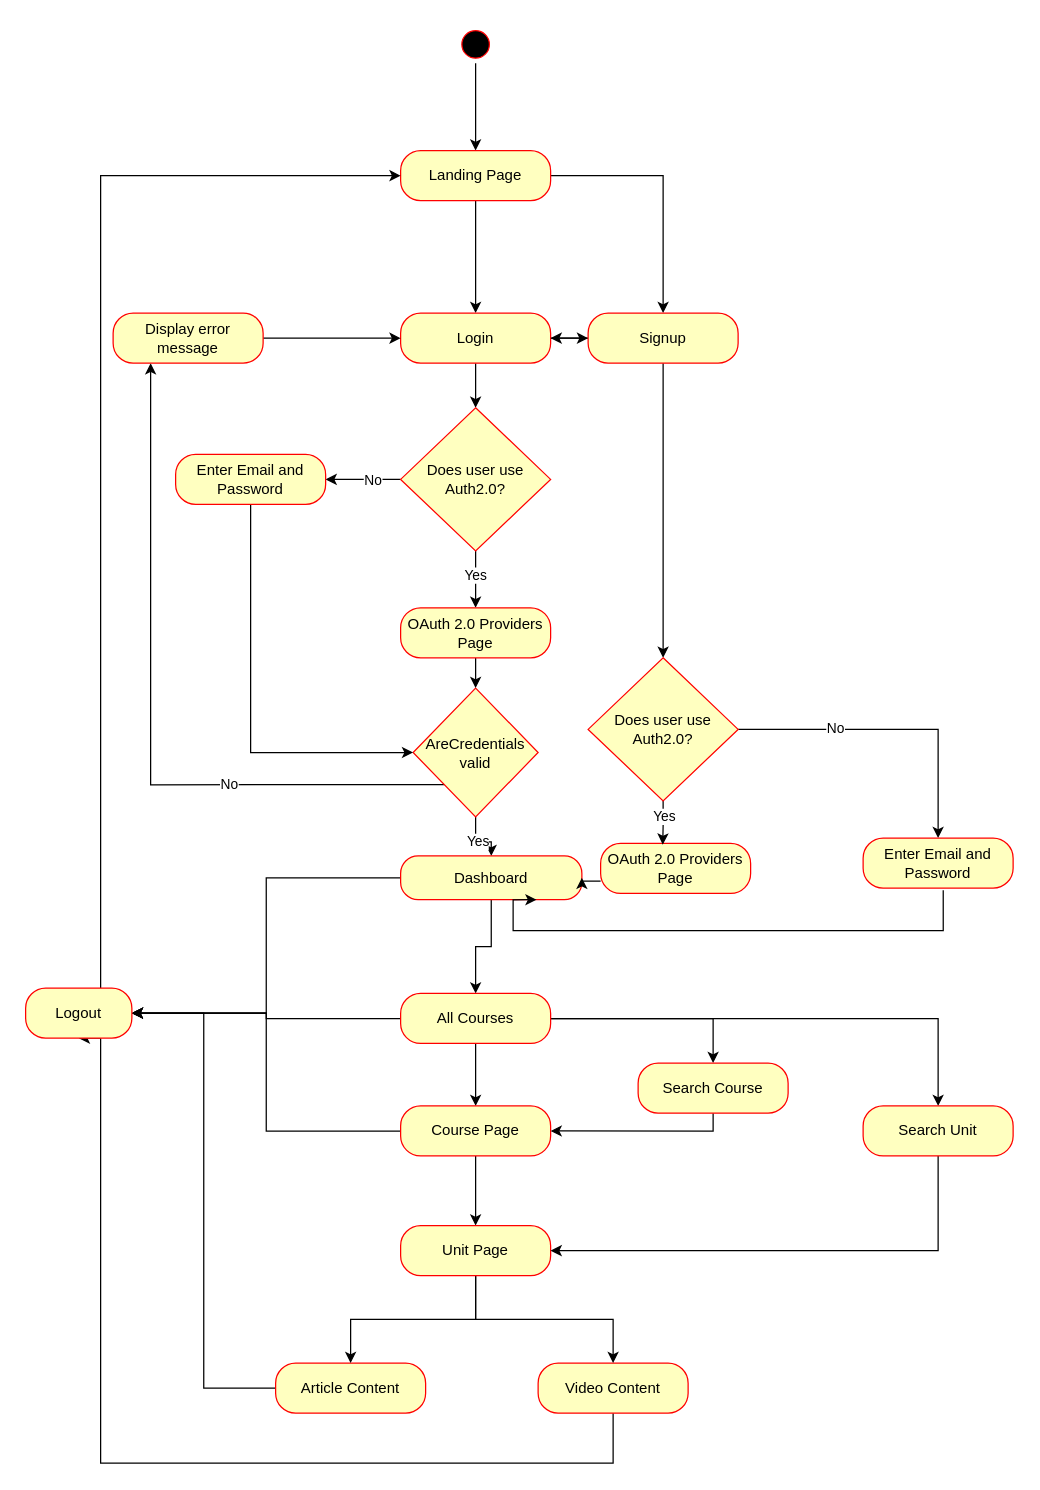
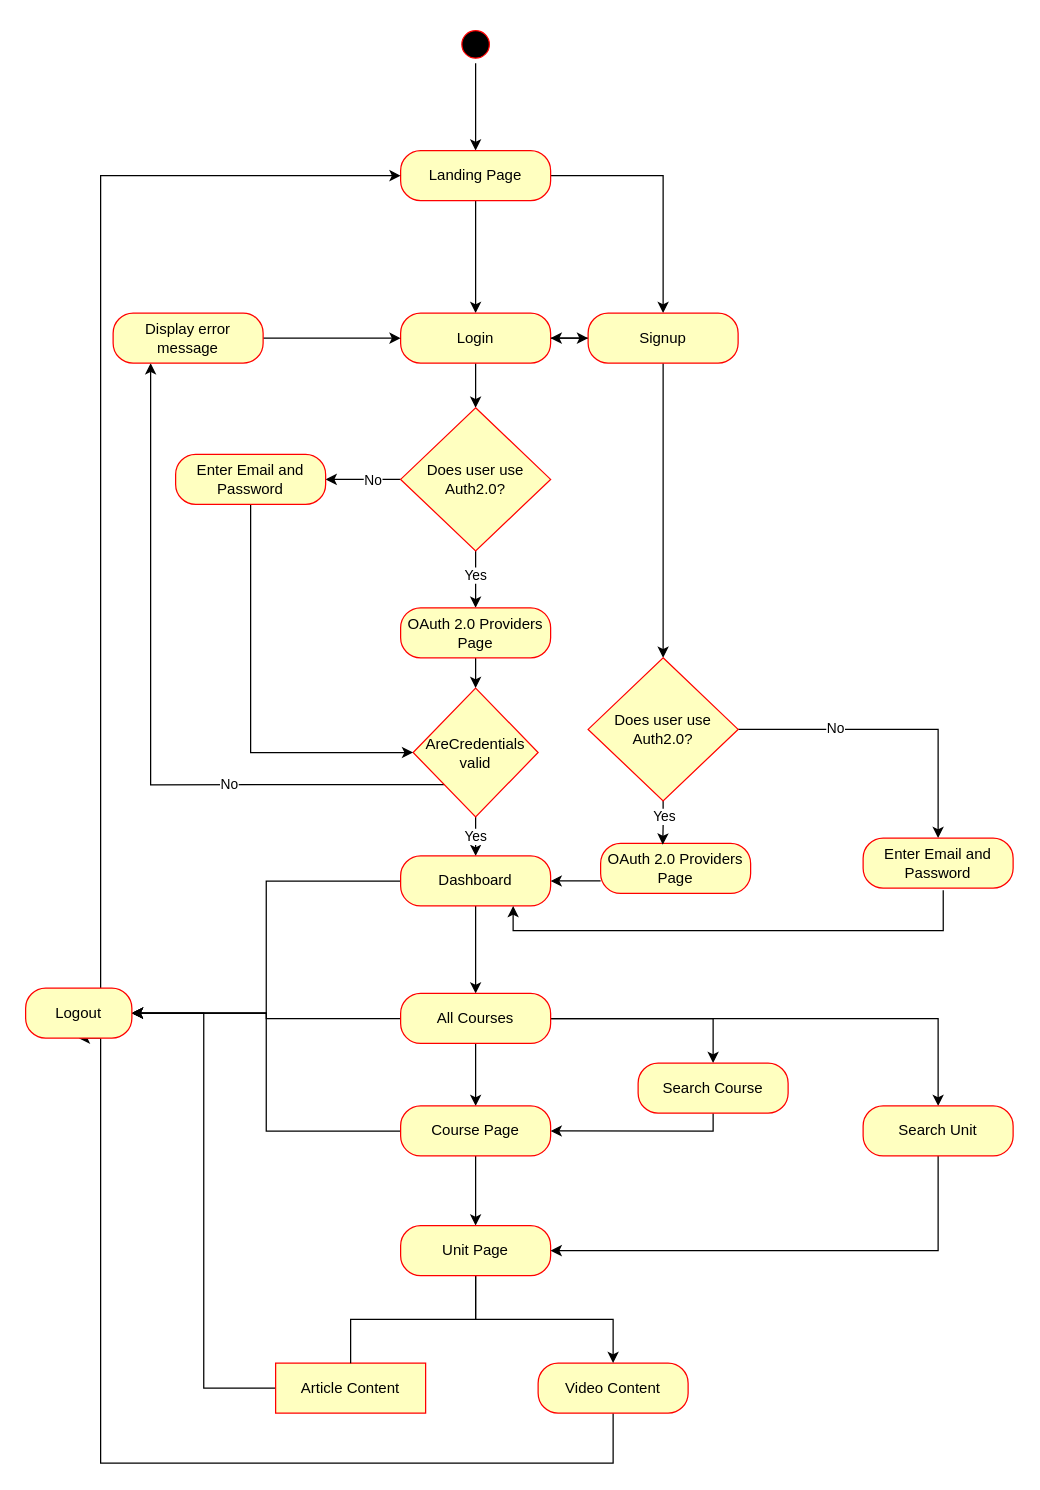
  <mxCell id="0" />
  <mxCell id="1" parent="0" />
  <mxCell id="2" style="edgeStyle=orthogonalEdgeStyle;rounded=0;orthogonalLoop=1;jettySize=auto;html=1;entryX=0.5;entryY=0;entryDx=0;entryDy=0;" parent="1" source="3" target="6" edge="1"><mxGeometry relative="1" as="geometry" /></mxCell>
  <mxCell id="3" value="" style="ellipse;html=1;shape=startState;fillColor=#000000;strokeColor=#ff0000;" parent="1" vertex="1"><mxGeometry x="365" y="20" width="30" height="30" as="geometry" /></mxCell>
  <mxCell id="4" style="edgeStyle=orthogonalEdgeStyle;rounded=0;orthogonalLoop=1;jettySize=auto;html=1;entryX=0.5;entryY=0;entryDx=0;entryDy=0;" parent="1" source="6" target="9" edge="1"><mxGeometry relative="1" as="geometry" /></mxCell>
  <mxCell id="5" style="edgeStyle=orthogonalEdgeStyle;rounded=0;orthogonalLoop=1;jettySize=auto;html=1;entryX=0.5;entryY=0;entryDx=0;entryDy=0;" parent="1" source="6" target="12" edge="1"><mxGeometry relative="1" as="geometry" /></mxCell>
  <mxCell id="6" value="Landing Page" style="rounded=1;whiteSpace=wrap;html=1;arcSize=40;fontColor=#000000;fillColor=#ffffc0;strokeColor=#ff0000;" parent="1" vertex="1"><mxGeometry x="320" y="120" width="120" height="40" as="geometry" /></mxCell>
  <mxCell id="7" style="edgeStyle=orthogonalEdgeStyle;rounded=0;orthogonalLoop=1;jettySize=auto;html=1;" parent="1" source="9" edge="1"><mxGeometry relative="1" as="geometry"><mxPoint x="470" y="270" as="targetPoint" /></mxGeometry></mxCell>
  <mxCell id="8" style="edgeStyle=orthogonalEdgeStyle;rounded=0;orthogonalLoop=1;jettySize=auto;html=1;entryX=0.5;entryY=0;entryDx=0;entryDy=0;" parent="1" source="9" target="47" edge="1"><mxGeometry relative="1" as="geometry" /></mxCell>
  <mxCell id="9" value="Login" style="rounded=1;whiteSpace=wrap;html=1;arcSize=40;fontColor=#000000;fillColor=#ffffc0;strokeColor=#ff0000;" parent="1" vertex="1"><mxGeometry x="320" y="250" width="120" height="40" as="geometry" /></mxCell>
  <mxCell id="10" style="edgeStyle=orthogonalEdgeStyle;rounded=0;orthogonalLoop=1;jettySize=auto;html=1;" parent="1" source="12" target="9" edge="1"><mxGeometry relative="1" as="geometry" /></mxCell>
  <mxCell id="11" value="" style="edgeStyle=orthogonalEdgeStyle;rounded=0;orthogonalLoop=1;jettySize=auto;html=1;" parent="1" source="12" target="40" edge="1"><mxGeometry relative="1" as="geometry" /></mxCell>
  <mxCell id="12" value="Signup" style="rounded=1;whiteSpace=wrap;html=1;arcSize=40;fontColor=#000000;fillColor=#ffffc0;strokeColor=#ff0000;" parent="1" vertex="1"><mxGeometry x="470" y="250" width="120" height="40" as="geometry" /></mxCell>
  <mxCell id="13" value="Yes" style="edgeStyle=orthogonalEdgeStyle;rounded=0;orthogonalLoop=1;jettySize=auto;html=1;entryX=0.5;entryY=0;entryDx=0;entryDy=0;" parent="1" source="16" target="19" edge="1"><mxGeometry relative="1" as="geometry" /></mxCell>
  <mxCell id="14" style="edgeStyle=orthogonalEdgeStyle;rounded=0;orthogonalLoop=1;jettySize=auto;html=1;exitX=0;exitY=1;exitDx=0;exitDy=0;" parent="1" source="16" target="21" edge="1"><mxGeometry relative="1" as="geometry"><Array as="points"><mxPoint x="120" y="627" /></Array></mxGeometry></mxCell>
  <mxCell id="15" value="No" style="edgeLabel;html=1;align=center;verticalAlign=middle;resizable=0;points=[];" parent="14" vertex="1" connectable="0"><mxGeometry x="-0.399" y="-1" relative="1" as="geometry"><mxPoint as="offset" /></mxGeometry></mxCell>
  <mxCell id="16" value="AreCredentials valid" style="rhombus;whiteSpace=wrap;html=1;fontColor=#000000;fillColor=#ffffc0;strokeColor=#ff0000;" parent="1" vertex="1"><mxGeometry x="330" y="550" width="100" height="103" as="geometry" /></mxCell>
  <mxCell id="17" style="edgeStyle=orthogonalEdgeStyle;rounded=0;orthogonalLoop=1;jettySize=auto;html=1;entryX=0.5;entryY=0;entryDx=0;entryDy=0;" parent="1" source="19" target="26" edge="1"><mxGeometry relative="1" as="geometry" /></mxCell>
  <mxCell id="18" style="edgeStyle=orthogonalEdgeStyle;rounded=0;orthogonalLoop=1;jettySize=auto;html=1;entryX=1;entryY=0.5;entryDx=0;entryDy=0;" parent="1" source="19" target="53" edge="1"><mxGeometry relative="1" as="geometry" /></mxCell>
- <mxCell id="19" value="Dashboard" style="rounded=1;whiteSpace=wrap;html=1;arcSize=40;fontColor=#000000;fillColor=#ffffc0;strokeColor=#ff0000;" parent="1" vertex="1"><mxGeometry x="320" y="684.25" width="145" height="35" as="geometry" /></mxCell>
+ <mxCell id="19" value="Dashboard" style="rounded=1;whiteSpace=wrap;html=1;arcSize=40;fontColor=#000000;fillColor=#ffffc0;strokeColor=#ff0000;" parent="1" vertex="1"><mxGeometry x="320" y="684.25" width="120" height="40" as="geometry" /></mxCell>
  <mxCell id="20" style="edgeStyle=orthogonalEdgeStyle;rounded=0;orthogonalLoop=1;jettySize=auto;html=1;entryX=0;entryY=0.5;entryDx=0;entryDy=0;" parent="1" source="21" target="9" edge="1"><mxGeometry relative="1" as="geometry"><Array as="points"><mxPoint x="200" y="270" /></Array></mxGeometry></mxCell>
  <mxCell id="21" value="Display error message" style="rounded=1;whiteSpace=wrap;html=1;arcSize=40;fontColor=#000000;fillColor=#ffffc0;strokeColor=#ff0000;" parent="1" vertex="1"><mxGeometry x="90" y="250" width="120" height="40" as="geometry" /></mxCell>
  <mxCell id="22" style="edgeStyle=orthogonalEdgeStyle;rounded=0;orthogonalLoop=1;jettySize=auto;html=1;entryX=0.5;entryY=0;entryDx=0;entryDy=0;" parent="1" source="26" target="29" edge="1"><mxGeometry relative="1" as="geometry" /></mxCell>
  <mxCell id="23" style="edgeStyle=orthogonalEdgeStyle;rounded=0;orthogonalLoop=1;jettySize=auto;html=1;entryX=1;entryY=0.5;entryDx=0;entryDy=0;" parent="1" source="26" target="53" edge="1"><mxGeometry relative="1" as="geometry" /></mxCell>
  <mxCell id="24" style="edgeStyle=orthogonalEdgeStyle;rounded=0;orthogonalLoop=1;jettySize=auto;html=1;entryX=0.5;entryY=0;entryDx=0;entryDy=0;" edge="1" parent="1" source="26" target="58"><mxGeometry relative="1" as="geometry" /></mxCell>
  <mxCell id="25" style="edgeStyle=orthogonalEdgeStyle;rounded=0;orthogonalLoop=1;jettySize=auto;html=1;entryX=0.5;entryY=0;entryDx=0;entryDy=0;" edge="1" parent="1" source="26" target="60"><mxGeometry relative="1" as="geometry" /></mxCell>
  <mxCell id="26" value="All Courses" style="rounded=1;whiteSpace=wrap;html=1;arcSize=40;fontColor=#000000;fillColor=#ffffc0;strokeColor=#ff0000;" parent="1" vertex="1"><mxGeometry x="320" y="794.25" width="120" height="40" as="geometry" /></mxCell>
  <mxCell id="27" style="edgeStyle=orthogonalEdgeStyle;rounded=0;orthogonalLoop=1;jettySize=auto;html=1;entryX=1;entryY=0.5;entryDx=0;entryDy=0;" parent="1" source="29" target="53" edge="1"><mxGeometry relative="1" as="geometry" /></mxCell>
  <mxCell id="28" style="edgeStyle=orthogonalEdgeStyle;rounded=0;orthogonalLoop=1;jettySize=auto;html=1;" edge="1" parent="1" source="29" target="56"><mxGeometry relative="1" as="geometry" /></mxCell>
  <mxCell id="29" value="Course Page" style="rounded=1;whiteSpace=wrap;html=1;arcSize=40;fontColor=#000000;fillColor=#ffffc0;strokeColor=#ff0000;" parent="1" vertex="1"><mxGeometry x="320" y="884.25" width="120" height="40" as="geometry" /></mxCell>
  <mxCell id="30" style="edgeStyle=orthogonalEdgeStyle;rounded=0;orthogonalLoop=1;jettySize=auto;html=1;entryX=1;entryY=0.5;entryDx=0;entryDy=0;" parent="1" source="31" target="53" edge="1"><mxGeometry relative="1" as="geometry" /></mxCell>
- <mxCell id="31" value="Article Content" style="rounded=1;whiteSpace=wrap;html=1;arcSize=40;fontColor=#000000;fillColor=#ffffc0;strokeColor=#ff0000;" parent="1" vertex="1"><mxGeometry x="220" y="1090" width="120" height="40" as="geometry" /></mxCell>
+ <mxCell id="31" value="Article Content" style="whiteSpace=wrap;html=1;arcSize=40;fontColor=#000000;fillColor=#ffffc0;strokeColor=#ff0000;rounded=0;" parent="1" vertex="1"><mxGeometry x="220" y="1090" width="120" height="40" as="geometry" /></mxCell>
  <mxCell id="32" style="edgeStyle=orthogonalEdgeStyle;rounded=0;orthogonalLoop=1;jettySize=auto;html=1;entryX=0.5;entryY=1;entryDx=0;entryDy=0;" edge="1" parent="1" source="33" target="53"><mxGeometry relative="1" as="geometry"><Array as="points"><mxPoint x="490" y="1170" /><mxPoint x="80" y="1170" /></Array></mxGeometry></mxCell>
  <mxCell id="33" value="Video Content" style="rounded=1;whiteSpace=wrap;html=1;arcSize=40;fontColor=#000000;fillColor=#ffffc0;strokeColor=#ff0000;" parent="1" vertex="1"><mxGeometry x="430" y="1090" width="120" height="40" as="geometry" /></mxCell>
  <mxCell id="34" style="edgeStyle=orthogonalEdgeStyle;rounded=0;orthogonalLoop=1;jettySize=auto;html=1;entryX=1;entryY=0.5;entryDx=0;entryDy=0;" parent="1" source="35" target="19" edge="1"><mxGeometry relative="1" as="geometry"><Array as="points"><mxPoint x="510" y="704.25" /><mxPoint x="510" y="704.25" /></Array></mxGeometry></mxCell>
  <mxCell id="35" value="OAuth 2.0 Providers Page" style="rounded=1;whiteSpace=wrap;html=1;arcSize=40;fontColor=#000000;fillColor=#ffffc0;strokeColor=#ff0000;" parent="1" vertex="1"><mxGeometry x="480" y="674.25" width="120" height="40" as="geometry" /></mxCell>
  <mxCell id="36" style="edgeStyle=orthogonalEdgeStyle;rounded=0;orthogonalLoop=1;jettySize=auto;html=1;exitX=1;exitY=0.5;exitDx=0;exitDy=0;entryX=0.5;entryY=0;entryDx=0;entryDy=0;" parent="1" source="40" target="42" edge="1"><mxGeometry relative="1" as="geometry"><mxPoint x="740" y="674.25" as="targetPoint" /></mxGeometry></mxCell>
  <mxCell id="37" value="No" style="edgeLabel;html=1;align=center;verticalAlign=middle;resizable=0;points=[];" parent="36" vertex="1" connectable="0"><mxGeometry x="-0.375" y="2" relative="1" as="geometry"><mxPoint as="offset" /></mxGeometry></mxCell>
  <mxCell id="38" style="edgeStyle=orthogonalEdgeStyle;rounded=0;orthogonalLoop=1;jettySize=auto;html=1;entryX=0.414;entryY=0.024;entryDx=0;entryDy=0;entryPerimeter=0;" parent="1" source="40" target="35" edge="1"><mxGeometry relative="1" as="geometry"><mxPoint x="530" y="670" as="targetPoint" /></mxGeometry></mxCell>
  <mxCell id="39" value="Yes" style="edgeLabel;html=1;align=center;verticalAlign=middle;resizable=0;points=[];" parent="38" vertex="1" connectable="0"><mxGeometry x="-0.805" y="-2" relative="1" as="geometry"><mxPoint x="2" y="9" as="offset" /></mxGeometry></mxCell>
  <mxCell id="40" value="Does user use Auth2.0?" style="rhombus;whiteSpace=wrap;html=1;fontColor=#000000;fillColor=#ffffc0;strokeColor=#ff0000;" parent="1" vertex="1"><mxGeometry x="470" y="525.75" width="120" height="114.5" as="geometry" /></mxCell>
  <mxCell id="41" style="edgeStyle=orthogonalEdgeStyle;rounded=0;orthogonalLoop=1;jettySize=auto;html=1;entryX=0.75;entryY=1;entryDx=0;entryDy=0;exitX=0.534;exitY=1.041;exitDx=0;exitDy=0;exitPerimeter=0;" parent="1" source="42" target="19" edge="1"><mxGeometry relative="1" as="geometry"><mxPoint x="740" y="714.25" as="sourcePoint" /><Array as="points"><mxPoint x="754" y="744" /><mxPoint x="410" y="744" /></Array></mxGeometry></mxCell>
  <mxCell id="42" value="Enter Email and Password" style="rounded=1;whiteSpace=wrap;html=1;arcSize=40;fontColor=#000000;fillColor=#ffffc0;strokeColor=#ff0000;" parent="1" vertex="1"><mxGeometry x="690" y="670" width="120" height="40" as="geometry" /></mxCell>
  <mxCell id="43" style="edgeStyle=orthogonalEdgeStyle;rounded=0;orthogonalLoop=1;jettySize=auto;html=1;entryX=0.5;entryY=0;entryDx=0;entryDy=0;" parent="1" source="47" target="51" edge="1"><mxGeometry relative="1" as="geometry"><mxPoint x="380" y="500" as="targetPoint" /></mxGeometry></mxCell>
  <mxCell id="44" value="Yes" style="edgeLabel;html=1;align=center;verticalAlign=middle;resizable=0;points=[];" parent="43" vertex="1" connectable="0"><mxGeometry x="-0.146" y="-1" relative="1" as="geometry"><mxPoint as="offset" /></mxGeometry></mxCell>
  <mxCell id="45" style="edgeStyle=orthogonalEdgeStyle;rounded=0;orthogonalLoop=1;jettySize=auto;html=1;exitX=0;exitY=0.5;exitDx=0;exitDy=0;entryX=1;entryY=0.5;entryDx=0;entryDy=0;" parent="1" source="47" target="49" edge="1"><mxGeometry relative="1" as="geometry" /></mxCell>
  <mxCell id="46" value="No" style="edgeLabel;html=1;align=center;verticalAlign=middle;resizable=0;points=[];" parent="45" vertex="1" connectable="0"><mxGeometry x="-0.25" relative="1" as="geometry"><mxPoint as="offset" /></mxGeometry></mxCell>
  <mxCell id="47" value="Does user use Auth2.0?" style="rhombus;whiteSpace=wrap;html=1;fontColor=#000000;fillColor=#ffffc0;strokeColor=#ff0000;" parent="1" vertex="1"><mxGeometry x="320" y="325.75" width="120" height="114.5" as="geometry" /></mxCell>
  <mxCell id="48" style="edgeStyle=orthogonalEdgeStyle;rounded=0;orthogonalLoop=1;jettySize=auto;html=1;entryX=0;entryY=0.5;entryDx=0;entryDy=0;" parent="1" source="49" target="16" edge="1"><mxGeometry relative="1" as="geometry"><Array as="points"><mxPoint x="200" y="602" /></Array></mxGeometry></mxCell>
  <mxCell id="49" value="Enter Email and Password" style="rounded=1;whiteSpace=wrap;html=1;arcSize=40;fontColor=#000000;fillColor=#ffffc0;strokeColor=#ff0000;" parent="1" vertex="1"><mxGeometry x="140" y="363" width="120" height="40" as="geometry" /></mxCell>
  <mxCell id="50" style="edgeStyle=orthogonalEdgeStyle;rounded=0;orthogonalLoop=1;jettySize=auto;html=1;" parent="1" source="51" target="16" edge="1"><mxGeometry relative="1" as="geometry" /></mxCell>
  <mxCell id="51" value="OAuth 2.0 Providers Page" style="rounded=1;whiteSpace=wrap;html=1;arcSize=40;fontColor=#000000;fillColor=#ffffc0;strokeColor=#ff0000;" parent="1" vertex="1"><mxGeometry x="320" y="485.75" width="120" height="40" as="geometry" /></mxCell>
  <mxCell id="52" style="edgeStyle=orthogonalEdgeStyle;rounded=0;orthogonalLoop=1;jettySize=auto;html=1;entryX=0;entryY=0.5;entryDx=0;entryDy=0;" parent="1" source="53" target="6" edge="1"><mxGeometry relative="1" as="geometry"><Array as="points"><mxPoint x="80" y="140" /></Array></mxGeometry></mxCell>
  <mxCell id="53" value="Logout" style="rounded=1;whiteSpace=wrap;html=1;arcSize=40;fontColor=#000000;fillColor=#ffffc0;strokeColor=#ff0000;" parent="1" vertex="1"><mxGeometry x="20" y="790" width="85" height="40" as="geometry" /></mxCell>
- <mxCell id="54" style="edgeStyle=orthogonalEdgeStyle;rounded=0;orthogonalLoop=1;jettySize=auto;html=1;entryX=0.5;entryY=0;entryDx=0;entryDy=0;" edge="1" parent="1" source="56" target="31"><mxGeometry relative="1" as="geometry" /></mxCell>
+ <mxCell id="54" style="edgeStyle=orthogonalEdgeStyle;rounded=0;orthogonalLoop=1;jettySize=auto;html=1;entryX=0.5;entryY=0;entryDx=0;entryDy=0;endArrow=none;" edge="1" parent="1" source="56" target="31"><mxGeometry relative="1" as="geometry" /></mxCell>
  <mxCell id="55" style="edgeStyle=orthogonalEdgeStyle;rounded=0;orthogonalLoop=1;jettySize=auto;html=1;entryX=0.5;entryY=0;entryDx=0;entryDy=0;" edge="1" parent="1" source="56" target="33"><mxGeometry relative="1" as="geometry" /></mxCell>
  <mxCell id="56" value="Unit Page" style="rounded=1;whiteSpace=wrap;html=1;arcSize=40;fontColor=#000000;fillColor=#ffffc0;strokeColor=#ff0000;" vertex="1" parent="1"><mxGeometry x="320" y="980" width="120" height="40" as="geometry" /></mxCell>
  <mxCell id="57" style="edgeStyle=orthogonalEdgeStyle;rounded=0;orthogonalLoop=1;jettySize=auto;html=1;entryX=1;entryY=0.5;entryDx=0;entryDy=0;" edge="1" parent="1" source="58" target="56"><mxGeometry relative="1" as="geometry"><Array as="points"><mxPoint x="750" y="1000" /></Array></mxGeometry></mxCell>
  <mxCell id="58" value="Search Unit" style="rounded=1;whiteSpace=wrap;html=1;arcSize=40;fontColor=#000000;fillColor=#ffffc0;strokeColor=#ff0000;" vertex="1" parent="1"><mxGeometry x="690" y="884.25" width="120" height="40" as="geometry" /></mxCell>
  <mxCell id="59" style="edgeStyle=orthogonalEdgeStyle;rounded=0;orthogonalLoop=1;jettySize=auto;html=1;entryX=1;entryY=0.5;entryDx=0;entryDy=0;" edge="1" parent="1" source="60" target="29"><mxGeometry relative="1" as="geometry"><Array as="points"><mxPoint x="570" y="904" /></Array></mxGeometry></mxCell>
  <mxCell id="60" value="Search Course" style="rounded=1;whiteSpace=wrap;html=1;arcSize=40;fontColor=#000000;fillColor=#ffffc0;strokeColor=#ff0000;" vertex="1" parent="1"><mxGeometry x="510" y="850" width="120" height="40" as="geometry" /></mxCell>
